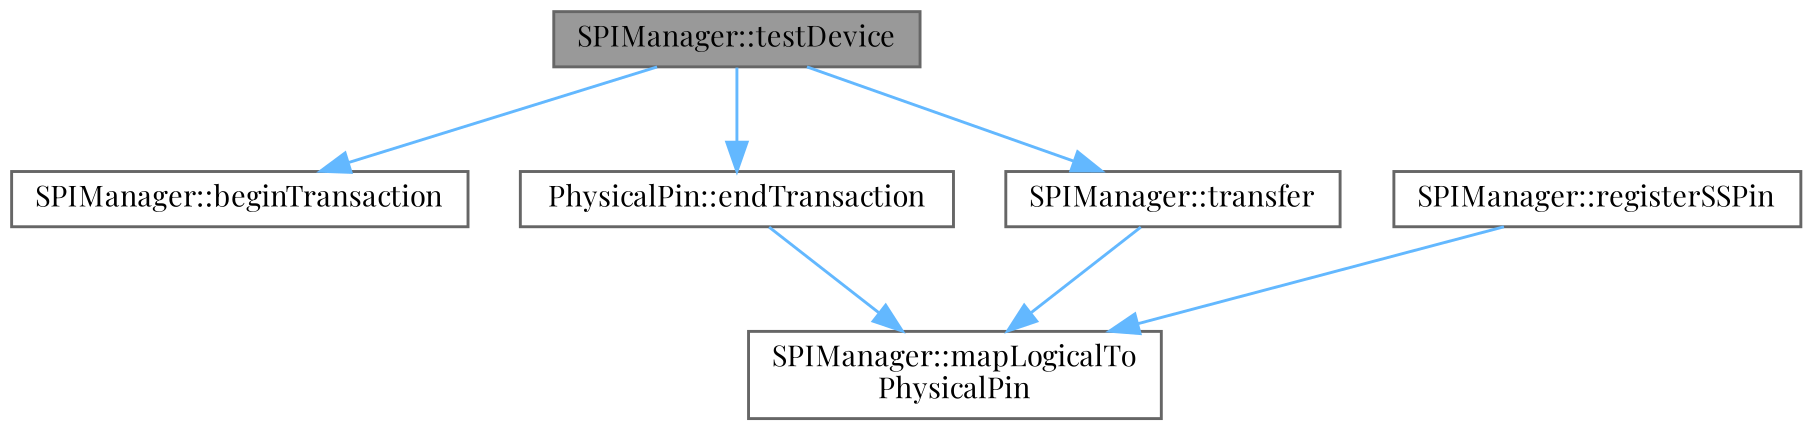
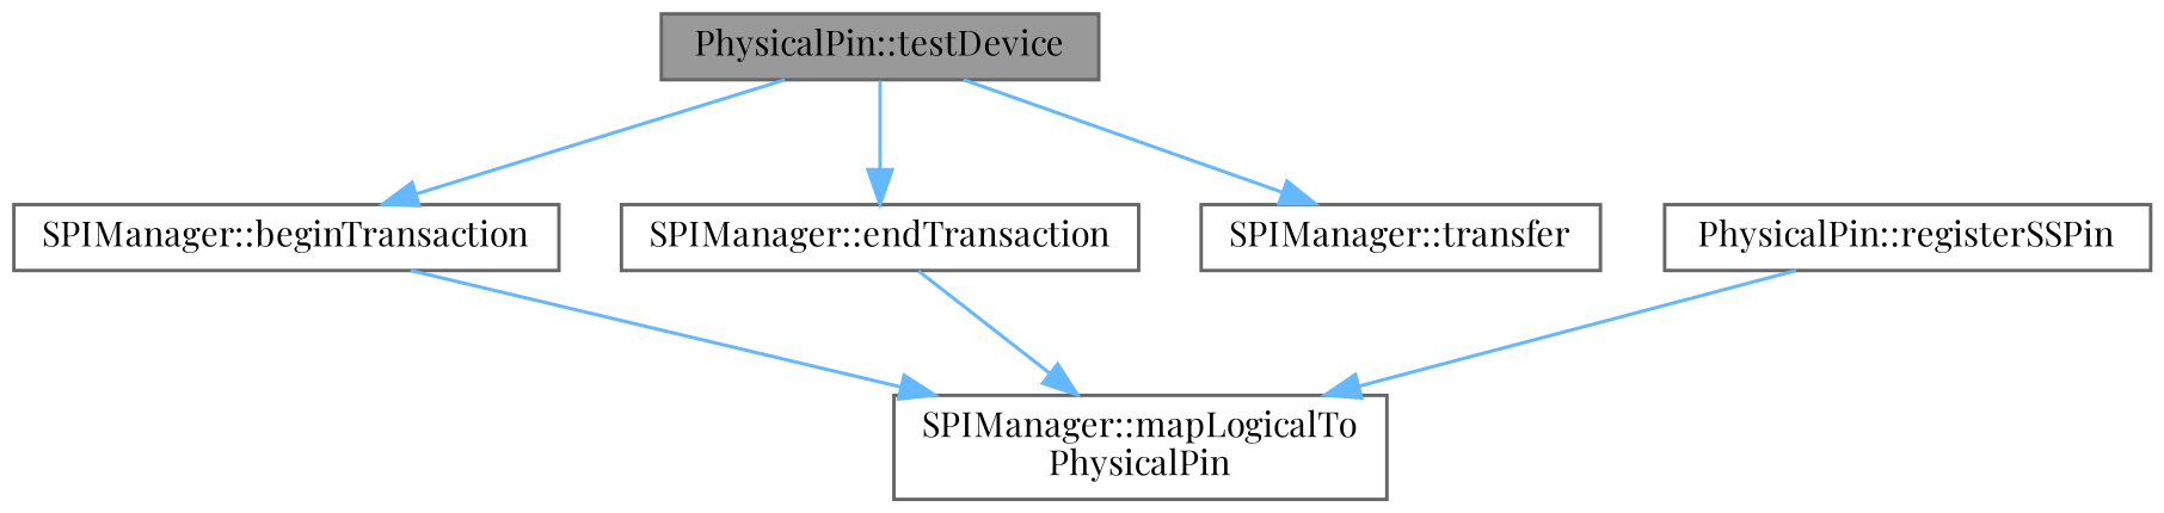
  digraph {
    fontname="Playfair Display"
    rankdir=TB
    node [color=grey40 fillcolor=white fontname="Playfair Display" fontsize=10 shape=box style=filled]
    edge [color=steelblue1 fontname="Playfair Display" fontsize=10 labelfontname=Helvetica labelfontsize=10 style=solid]
-   n1 [color=gray40 fillcolor=grey60 fontcolor=black height=0.2 label="SPIManager::testDevice" width=0.4]
+   n1 [color=gray40 fillcolor=grey60 fontcolor=black height=0.2 label="PhysicalPin::testDevice" width=0.4]
    n2 [height=0.2 label="SPIManager::beginTransaction" width=0.4]
-   n3 [height=0.2 label="PhysicalPin::endTransaction" width=0.4]
+   n3 [height=0.2 label="SPIManager::endTransaction" width=0.4]
    n4 [height=0.2 label="SPIManager::transfer" width=0.4]
    n5 [height=0.2 label="SPIManager::mapLogicalTo\lPhysicalPin" width=0.4]
-   n6 [height=0.2 label="SPIManager::registerSSPin" width=0.4]
+   n6 [height=0.2 label="PhysicalPin::registerSSPin" width=0.4]
    n1 -> n2
    n1 -> n3
    n1 -> n4
-   n4 -> n5
+   n2 -> n5
    n3 -> n5
    n6 -> n5
  }
